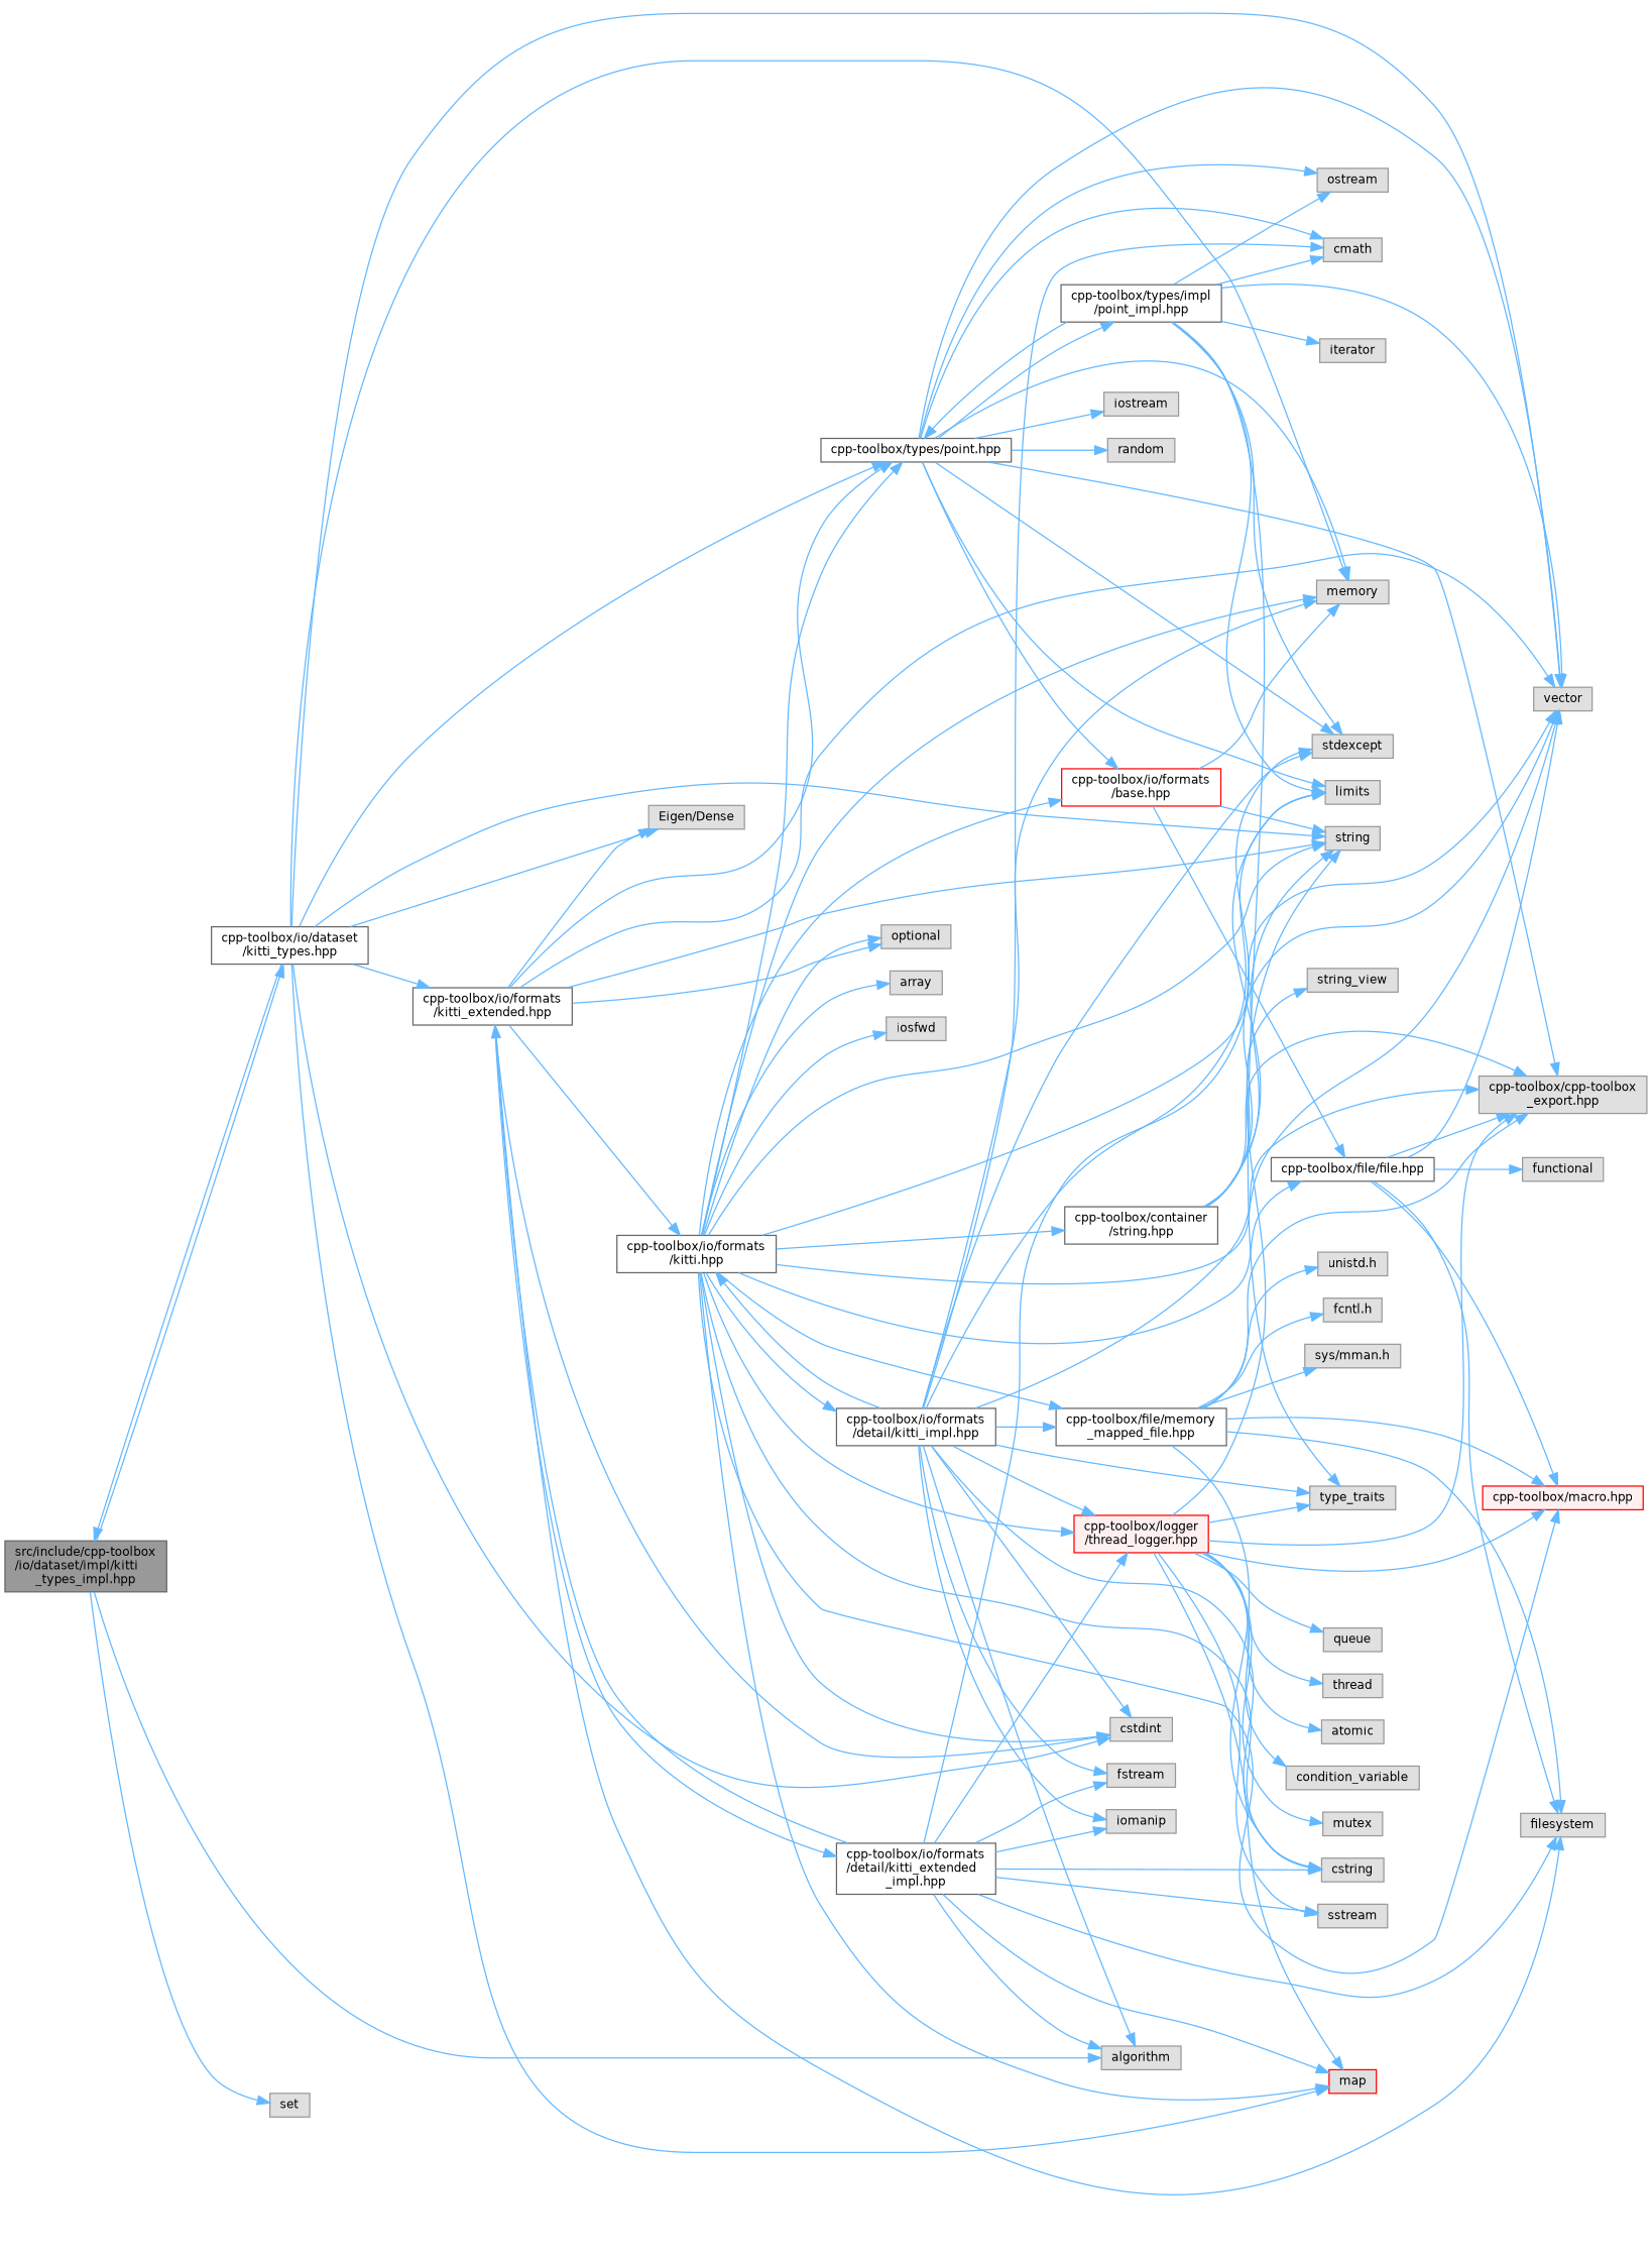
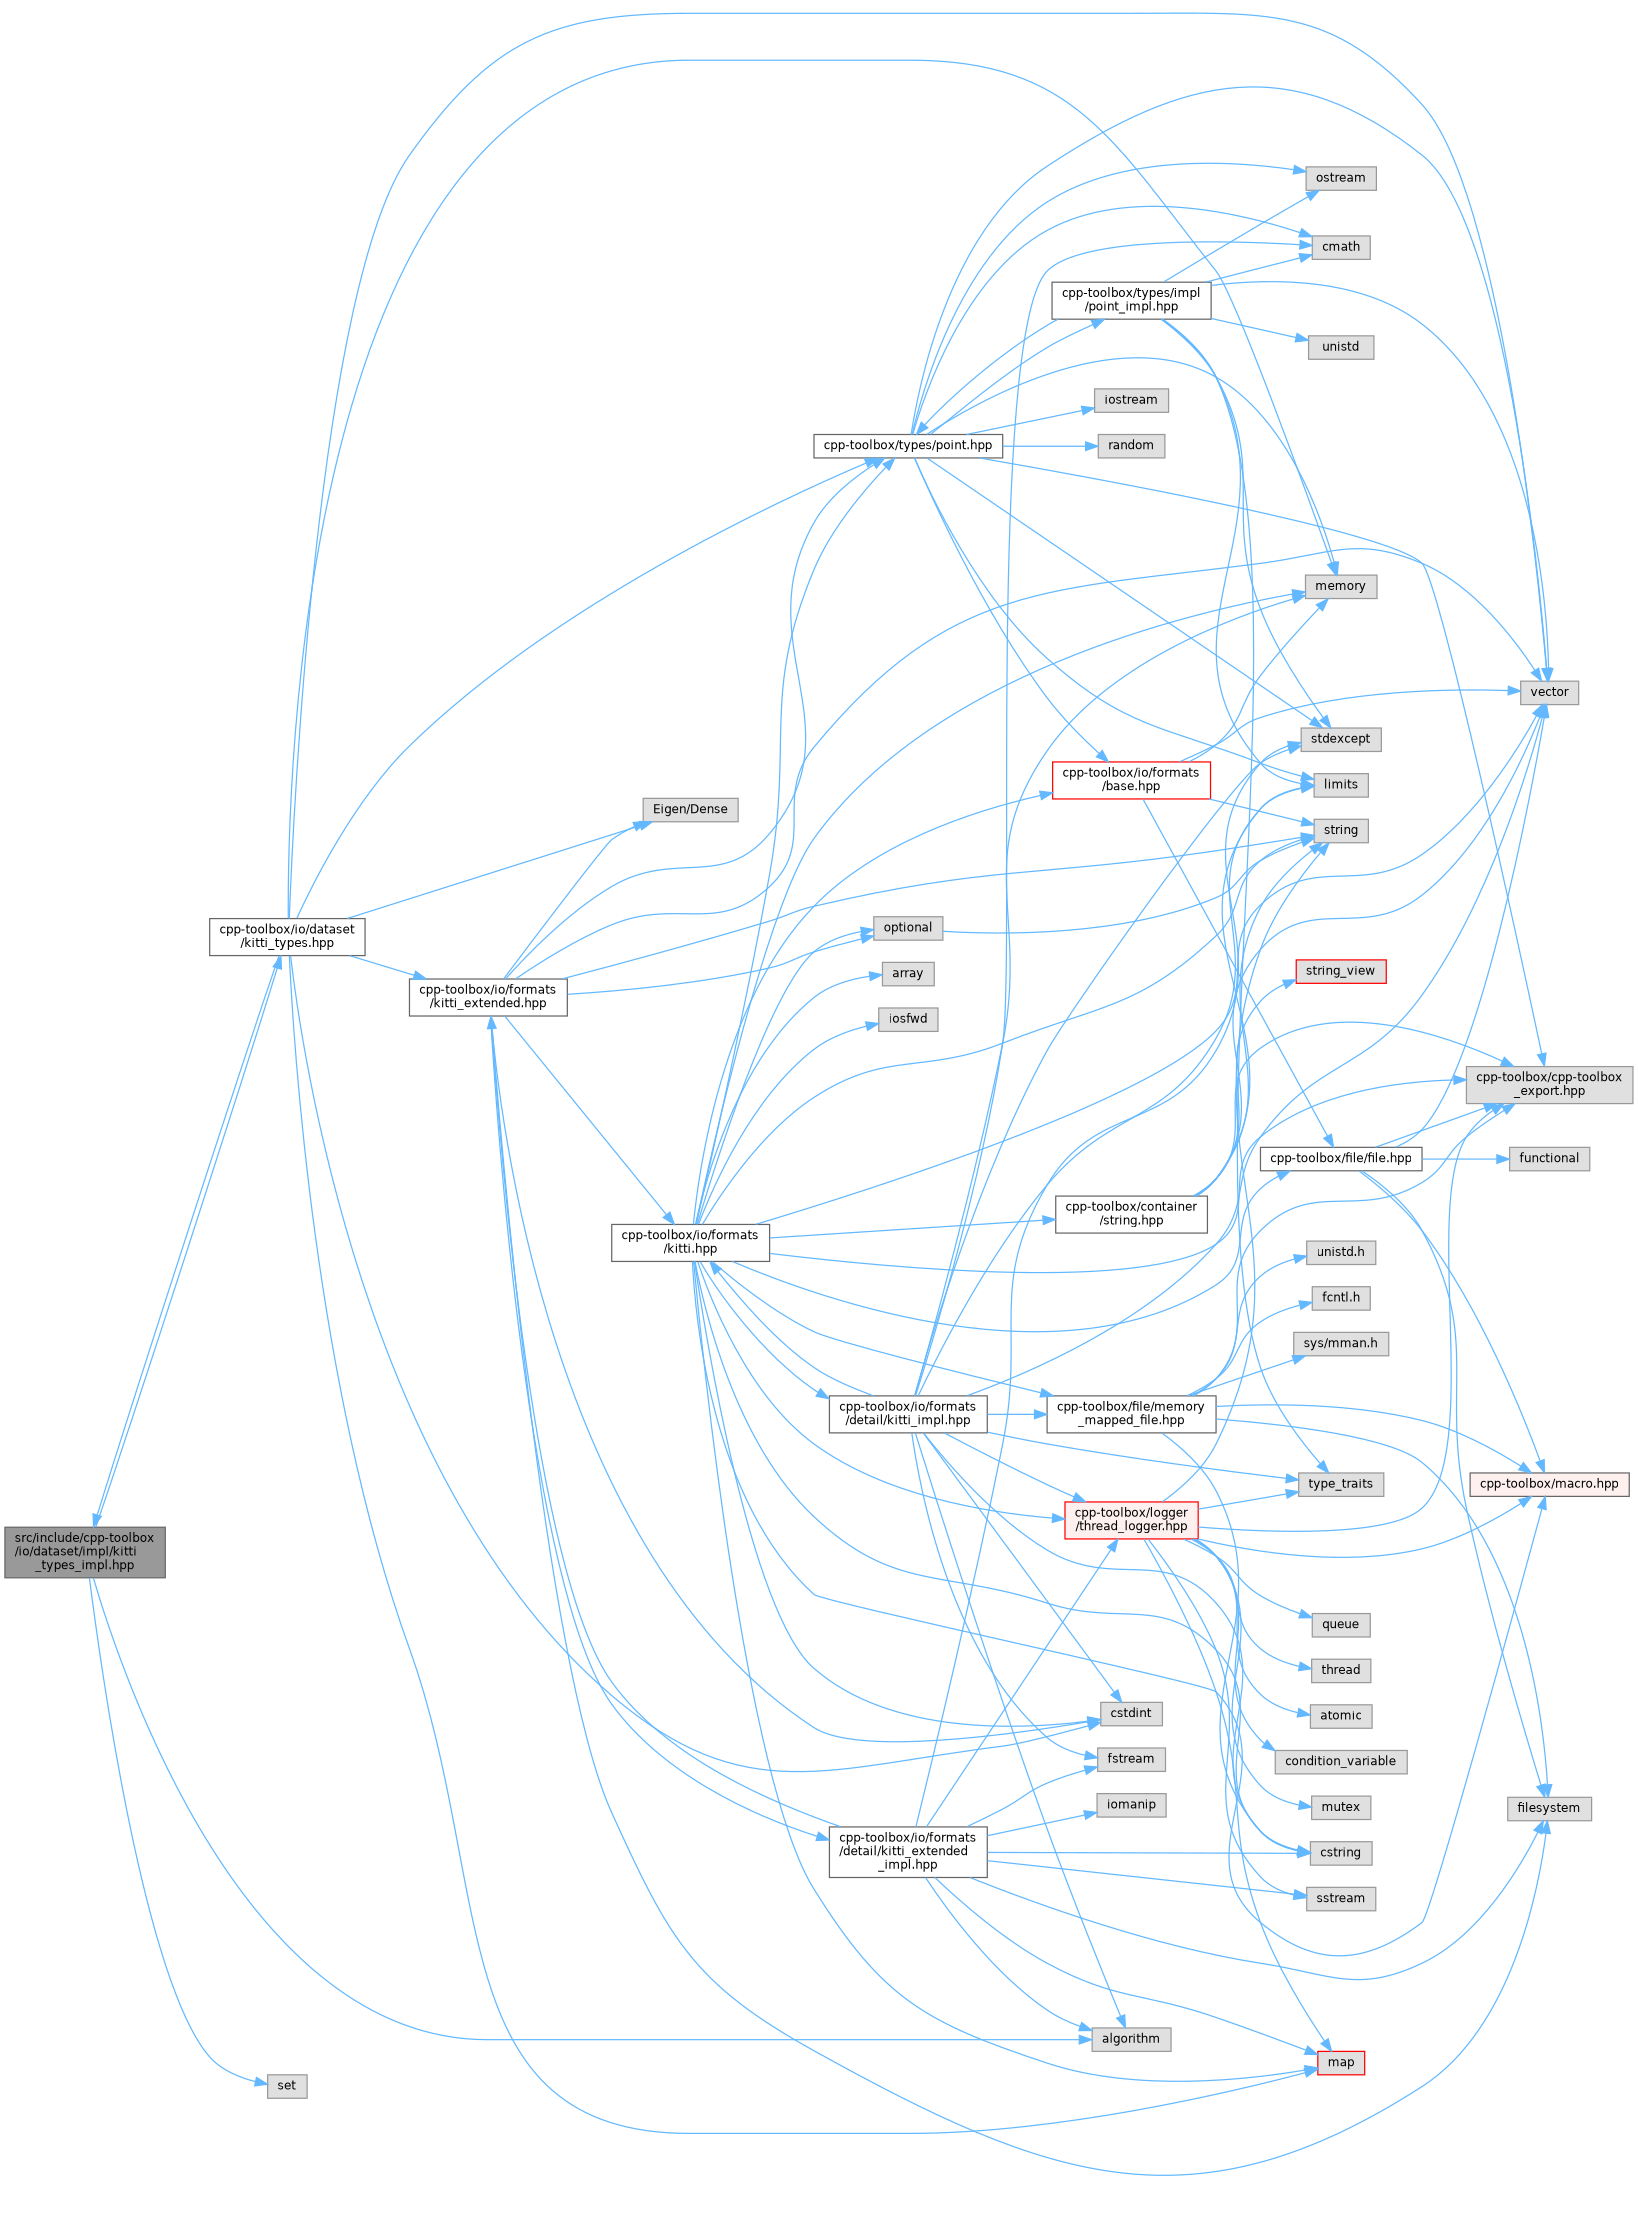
  digraph {
    rankdir=LR
    node [color=grey60 fillcolor="#E0E0E0" fontname=Helvetica fontsize=10 shape=box style=filled]
    edge [color=steelblue1 fontname=Helvetica fontsize=10 labelfontname=Helvetica labelfontsize=10 style=solid]
    n1 [color=gray40 fillcolor=grey60 fontcolor=black height=0.2 label="src/include/cpp-toolbox\l/io/dataset/impl/kitti\l_types_impl.hpp" width=0.4]
    n2 [color=grey40 fillcolor=white height=0.2 label="cpp-toolbox/io/dataset\l/kitti_types.hpp" width=0.4]
    n3 [height=0.2 label=algorithm width=0.4]
    n4 [height=0.2 label=set width=0.4]
    n5 [color=grey40 fillcolor=white height=0.2 label="cpp-toolbox/types/point.hpp" width=0.4]
    n6 [height=0.2 label=memory width=0.4]
    n7 [height=0.2 label=vector width=0.4]
    n8 [height=0.2 label=string width=0.4]
    n9 [color=grey40 fillcolor=white height=0.2 label="cpp-toolbox/io/formats\l/kitti_extended.hpp" width=0.4]
    n10 [height=0.2 label=cstdint width=0.4]
    n11 [color=red height=0.2 label=map width=0.4]
    n12 [height=0.2 label="Eigen/Dense" width=0.4]
    n13 [height=0.2 label=cmath width=0.4]
    n14 [height=0.2 label=iostream width=0.4]
    n15 [height=0.2 label=limits width=0.4]
    n16 [height=0.2 label=ostream width=0.4]
    n17 [height=0.2 label=random width=0.4]
    n18 [height=0.2 label=stdexcept width=0.4]
    n19 [height=0.2 label="cpp-toolbox/cpp-toolbox\l_export.hpp" width=0.4]
    n20 [color=red fillcolor=white height=0.2 label="cpp-toolbox/io/formats\l/base.hpp" width=0.4]
    n21 [color=grey40 fillcolor=white height=0.2 label="cpp-toolbox/types/impl\l/point_impl.hpp" width=0.4]
    n22 [height=0.2 label=filesystem width=0.4]
    n23 [color=grey40 fillcolor=white height=0.2 label="cpp-toolbox/io/formats\l/kitti.hpp" width=0.4]
    n24 [height=0.2 label=optional width=0.4]
    n25 [color=grey40 fillcolor=white height=0.2 label="cpp-toolbox/io/formats\l/detail/kitti_extended\l_impl.hpp" width=0.4]
    n26 [color=grey40 fillcolor=white height=0.2 label="cpp-toolbox/file/file.hpp" width=0.4]
-   n27 [height=0.2 label=iterator width=0.4]
+   n27 [height=0.2 label=unistd width=0.4]
    n28 [height=0.2 label=type_traits width=0.4]
    n29 [height=0.2 label=functional width=0.4]
-   n30 [color=red fillcolor="#FFF0F0" height=0.2 label="cpp-toolbox/macro.hpp" width=0.4]
+   n30 [color=grey40 fillcolor="#FFF0F0" height=0.2 label="cpp-toolbox/macro.hpp" width=0.4]
    n31 [height=0.2 label=array width=0.4]
    n32 [height=0.2 label=cstring width=0.4]
    n33 [height=0.2 label=iosfwd width=0.4]
    n34 [color=grey40 fillcolor=white height=0.2 label="cpp-toolbox/container\l/string.hpp" width=0.4]
    n35 [color=grey40 fillcolor=white height=0.2 label="cpp-toolbox/file/memory\l_mapped_file.hpp" width=0.4]
    n36 [color=red fillcolor="#FFF0F0" height=0.2 label="cpp-toolbox/logger\l/thread_logger.hpp" width=0.4]
    n37 [color=grey40 fillcolor=white height=0.2 label="cpp-toolbox/io/formats\l/detail/kitti_impl.hpp" width=0.4]
    n38 [height=0.2 label=sstream width=0.4]
    n39 [height=0.2 label=fstream width=0.4]
    n40 [height=0.2 label=iomanip width=0.4]
-   n41 [height=0.2 label=string_view width=0.4]
+   n41 [color=red height=0.2 label=string_view width=0.4]
    n42 [height=0.2 label="fcntl.h" width=0.4]
    n43 [height=0.2 label="sys/mman.h" width=0.4]
    n44 [height=0.2 label="unistd.h" width=0.4]
    n45 [height=0.2 label=atomic width=0.4]
    n46 [height=0.2 label=condition_variable width=0.4]
    n47 [height=0.2 label=mutex width=0.4]
    n48 [height=0.2 label=queue width=0.4]
    n49 [height=0.2 label=thread width=0.4]
    n1 -> n2
    n1 -> n3
    n1 -> n4
    n2 -> n1
    n2 -> n5
    n2 -> n6
    n2 -> n7
-   n2 -> n8
+   n24 -> n8
    n2 -> n9
    n2 -> n10
    n2 -> n11
    n2 -> n12
    n5 -> n6
    n5 -> n7
    n5 -> n13
    n5 -> n14
    n5 -> n15
    n5 -> n16
    n5 -> n17
    n5 -> n18
    n5 -> n19
    n5 -> n20
    n5 -> n21
    n9 -> n5
    n9 -> n7
    n9 -> n8
    n9 -> n10
    n9 -> n12
    n9 -> n22
    n9 -> n23
    n9 -> n24
    n9 -> n25
    n20 -> n6
+   n20 -> n7
    n20 -> n8
    n20 -> n26
    n21 -> n5
    n21 -> n7
    n21 -> n13
    n21 -> n15
    n21 -> n16
    n21 -> n18
    n21 -> n27
    n21 -> n28
    n23 -> n5
    n23 -> n6
    n23 -> n7
    n23 -> n8
    n23 -> n10
    n23 -> n11
    n23 -> n19
    n23 -> n20
    n23 -> n24
    n23 -> n26
    n23 -> n30
    n23 -> n31
    n23 -> n32
    n23 -> n33
    n23 -> n34
    n23 -> n35
    n23 -> n36
    n23 -> n37
    n25 -> n3
    n25 -> n9
    n25 -> n11
    n25 -> n18
    n25 -> n22
    n25 -> n32
    n25 -> n36
    n25 -> n38
    n25 -> n39
    n25 -> n40
    n26 -> n7
    n26 -> n19
    n26 -> n22
    n26 -> n29
    n26 -> n30
    n34 -> n7
    n34 -> n8
    n34 -> n15
    n34 -> n19
    n34 -> n41
    n35 -> n19
    n35 -> n22
    n35 -> n30
    n35 -> n32
    n35 -> n42
    n35 -> n43
    n35 -> n44
    n36 -> n8
    n36 -> n11
    n36 -> n19
    n36 -> n28
    n36 -> n30
    n36 -> n38
    n36 -> n45
    n36 -> n46
    n36 -> n47
    n36 -> n48
    n36 -> n49
    n37 -> n3
    n37 -> n6
    n37 -> n7
    n37 -> n10
    n37 -> n13
    n37 -> n15
    n37 -> n18
    n37 -> n23
    n37 -> n28
    n37 -> n32
    n37 -> n35
    n37 -> n36
    n37 -> n39
-   n37 -> n40
  }
